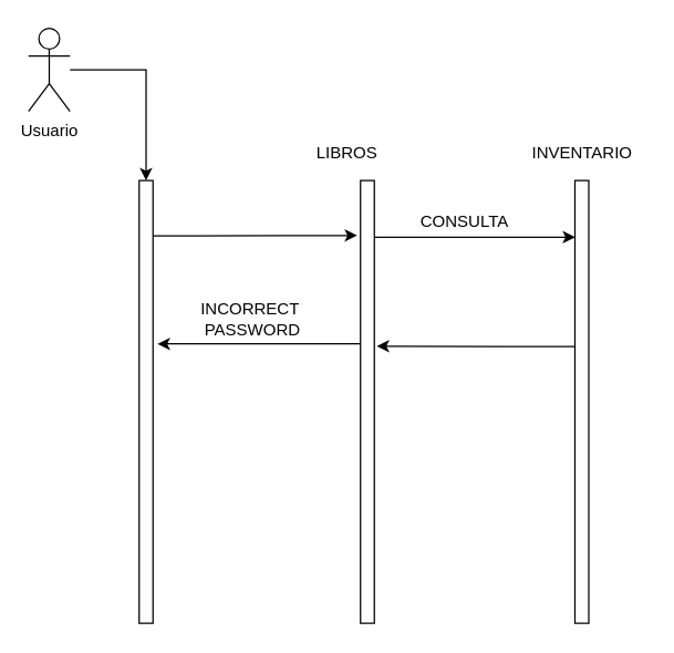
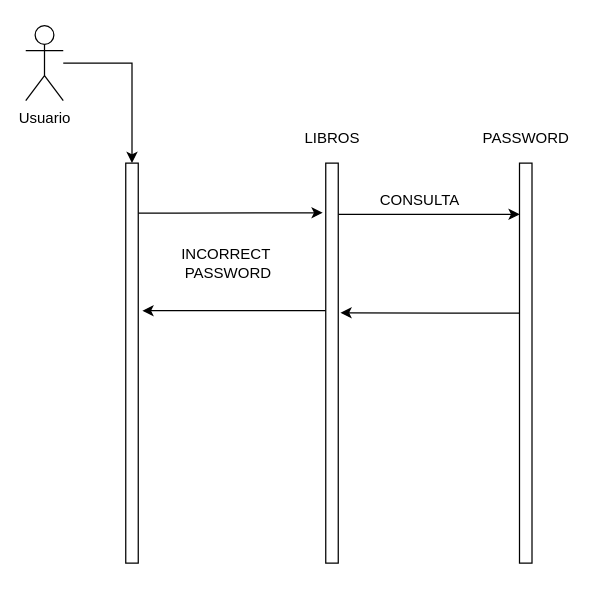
  <mxCell id="0" />
  <mxCell id="1" parent="0" />
  <mxCell id="2" style="edgeStyle=orthogonalEdgeStyle;rounded=0;orthogonalLoop=1;jettySize=auto;html=1;" edge="1" parent="1" source="3" target="5"><mxGeometry relative="1" as="geometry" /></mxCell>
  <mxCell id="3" value="Usuario" style="shape=umlActor;verticalLabelPosition=bottom;verticalAlign=top;html=1;outlineConnect=0;" vertex="1" parent="1"><mxGeometry x="20" y="20" width="30" height="60" as="geometry" /></mxCell>
  <mxCell id="4" style="edgeStyle=orthogonalEdgeStyle;rounded=0;orthogonalLoop=1;jettySize=auto;html=1;entryX=-0.244;entryY=0.124;entryDx=0;entryDy=0;entryPerimeter=0;" edge="1" parent="1" source="5" target="8"><mxGeometry relative="1" as="geometry"><Array as="points"><mxPoint x="140" y="170" /><mxPoint x="140" y="170" /></Array></mxGeometry></mxCell>
  <mxCell id="5" value="" style="html=1;points=[];perimeter=orthogonalPerimeter;" vertex="1" parent="1"><mxGeometry x="100" y="130" width="10" height="320" as="geometry" /></mxCell>
  <mxCell id="6" style="edgeStyle=orthogonalEdgeStyle;rounded=0;orthogonalLoop=1;jettySize=auto;html=1;entryX=0.015;entryY=0.128;entryDx=0;entryDy=0;entryPerimeter=0;" edge="1" parent="1" source="8" target="11"><mxGeometry relative="1" as="geometry"><Array as="points"><mxPoint x="415" y="170" /></Array></mxGeometry></mxCell>
  <mxCell id="7" style="edgeStyle=orthogonalEdgeStyle;rounded=0;orthogonalLoop=1;jettySize=auto;html=1;entryX=1.331;entryY=0.369;entryDx=0;entryDy=0;entryPerimeter=0;" edge="1" parent="1" source="8" target="5"><mxGeometry relative="1" as="geometry"><Array as="points"><mxPoint x="230" y="248" /><mxPoint x="230" y="248" /></Array></mxGeometry></mxCell>
  <mxCell id="8" value="" style="html=1;points=[];perimeter=orthogonalPerimeter;" vertex="1" parent="1"><mxGeometry x="260" y="130" width="10" height="320" as="geometry" /></mxCell>
- <mxCell id="9" value="LIBROS" style="text;html=1;align=center;verticalAlign=middle;resizable=0;points=[];autosize=1;strokeColor=none;fillColor=none;" vertex="1" parent="1"><mxGeometry x="220" y="100" width="60" height="20" as="geometry" /></mxCell>
+ <mxCell id="9" value="LIBROS" style="text;html=1;align=center;verticalAlign=middle;resizable=0;points=[];autosize=1;strokeColor=none;fillColor=none;" vertex="1" parent="1"><mxGeometry x="235" y="100" width="60" height="20" as="geometry" /></mxCell>
  <mxCell id="10" style="edgeStyle=orthogonalEdgeStyle;rounded=0;orthogonalLoop=1;jettySize=auto;html=1;entryX=1.175;entryY=0.374;entryDx=0;entryDy=0;entryPerimeter=0;" edge="1" parent="1" source="11" target="8"><mxGeometry relative="1" as="geometry"><Array as="points"><mxPoint x="360" y="250" /><mxPoint x="360" y="250" /></Array></mxGeometry></mxCell>
  <mxCell id="11" value="" style="html=1;points=[];perimeter=orthogonalPerimeter;" vertex="1" parent="1"><mxGeometry x="415" y="130" width="10" height="320" as="geometry" /></mxCell>
- <mxCell id="12" value="INVENTARIO" style="text;html=1;align=center;verticalAlign=middle;resizable=0;points=[];autosize=1;strokeColor=none;fillColor=none;" vertex="1" parent="1"><mxGeometry x="375" y="100" width="90" height="20" as="geometry" /></mxCell>
+ <mxCell id="12" value="PASSWORD" style="text;html=1;align=center;verticalAlign=middle;resizable=0;points=[];autosize=1;strokeColor=none;fillColor=none;" vertex="1" parent="1"><mxGeometry x="375" y="100" width="90" height="20" as="geometry" /></mxCell>
  <mxCell id="13" value="CONSULTA" style="text;html=1;align=center;verticalAlign=middle;resizable=0;points=[];autosize=1;strokeColor=none;fillColor=none;" vertex="1" parent="1"><mxGeometry x="295" y="150" width="80" height="20" as="geometry" /></mxCell>
- <mxCell id="14" value="INCORRECT&lt;br&gt;&amp;nbsp;PASSWORD" style="text;html=1;align=center;verticalAlign=middle;resizable=0;points=[];autosize=1;strokeColor=none;fillColor=none;" vertex="1" parent="1"><mxGeometry x="135" y="215" width="90" height="30" as="geometry" /></mxCell>
+ <mxCell id="14" value="INCORRECT&lt;br&gt;&amp;nbsp;PASSWORD" style="text;html=1;align=center;verticalAlign=middle;resizable=0;points=[];autosize=1;strokeColor=none;fillColor=none;" vertex="1" parent="1"><mxGeometry x="135" y="195" width="90" height="30" as="geometry" /></mxCell>
